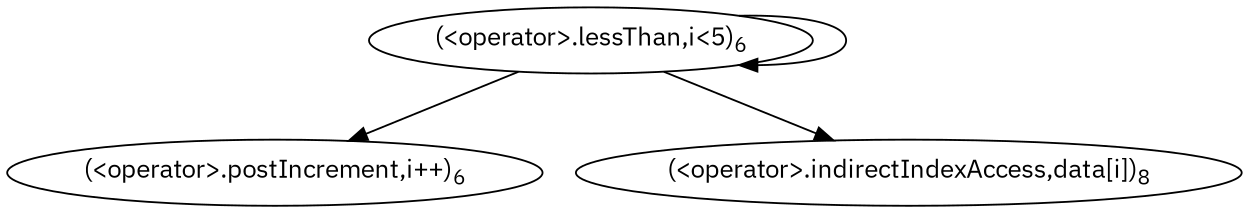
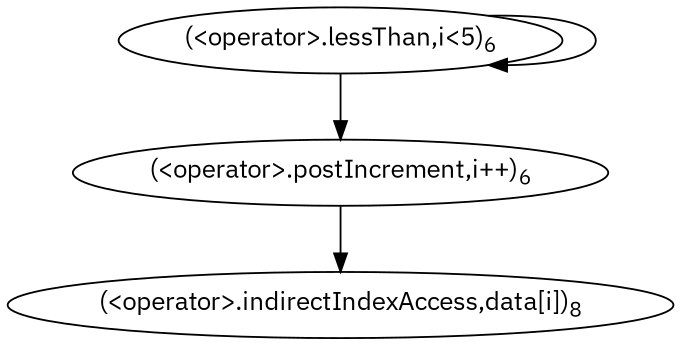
  digraph {
    fontname="IBM Plex Sans"
    node [fontname="IBM Plex Sans"]
    edge [fontname="IBM Plex Sans"]
    n1 [label=<(&lt;operator&gt;.lessThan,i&lt;5)<SUB>6</SUB>>]
    n2 [label=<(&lt;operator&gt;.postIncrement,i++)<SUB>6</SUB>>]
    n3 [label=<(&lt;operator&gt;.indirectIndexAccess,data[i])<SUB>8</SUB>>]
    n1 -> n1
    n1 -> n2
-   n1 -> n3
+   n2 -> n3
  }
